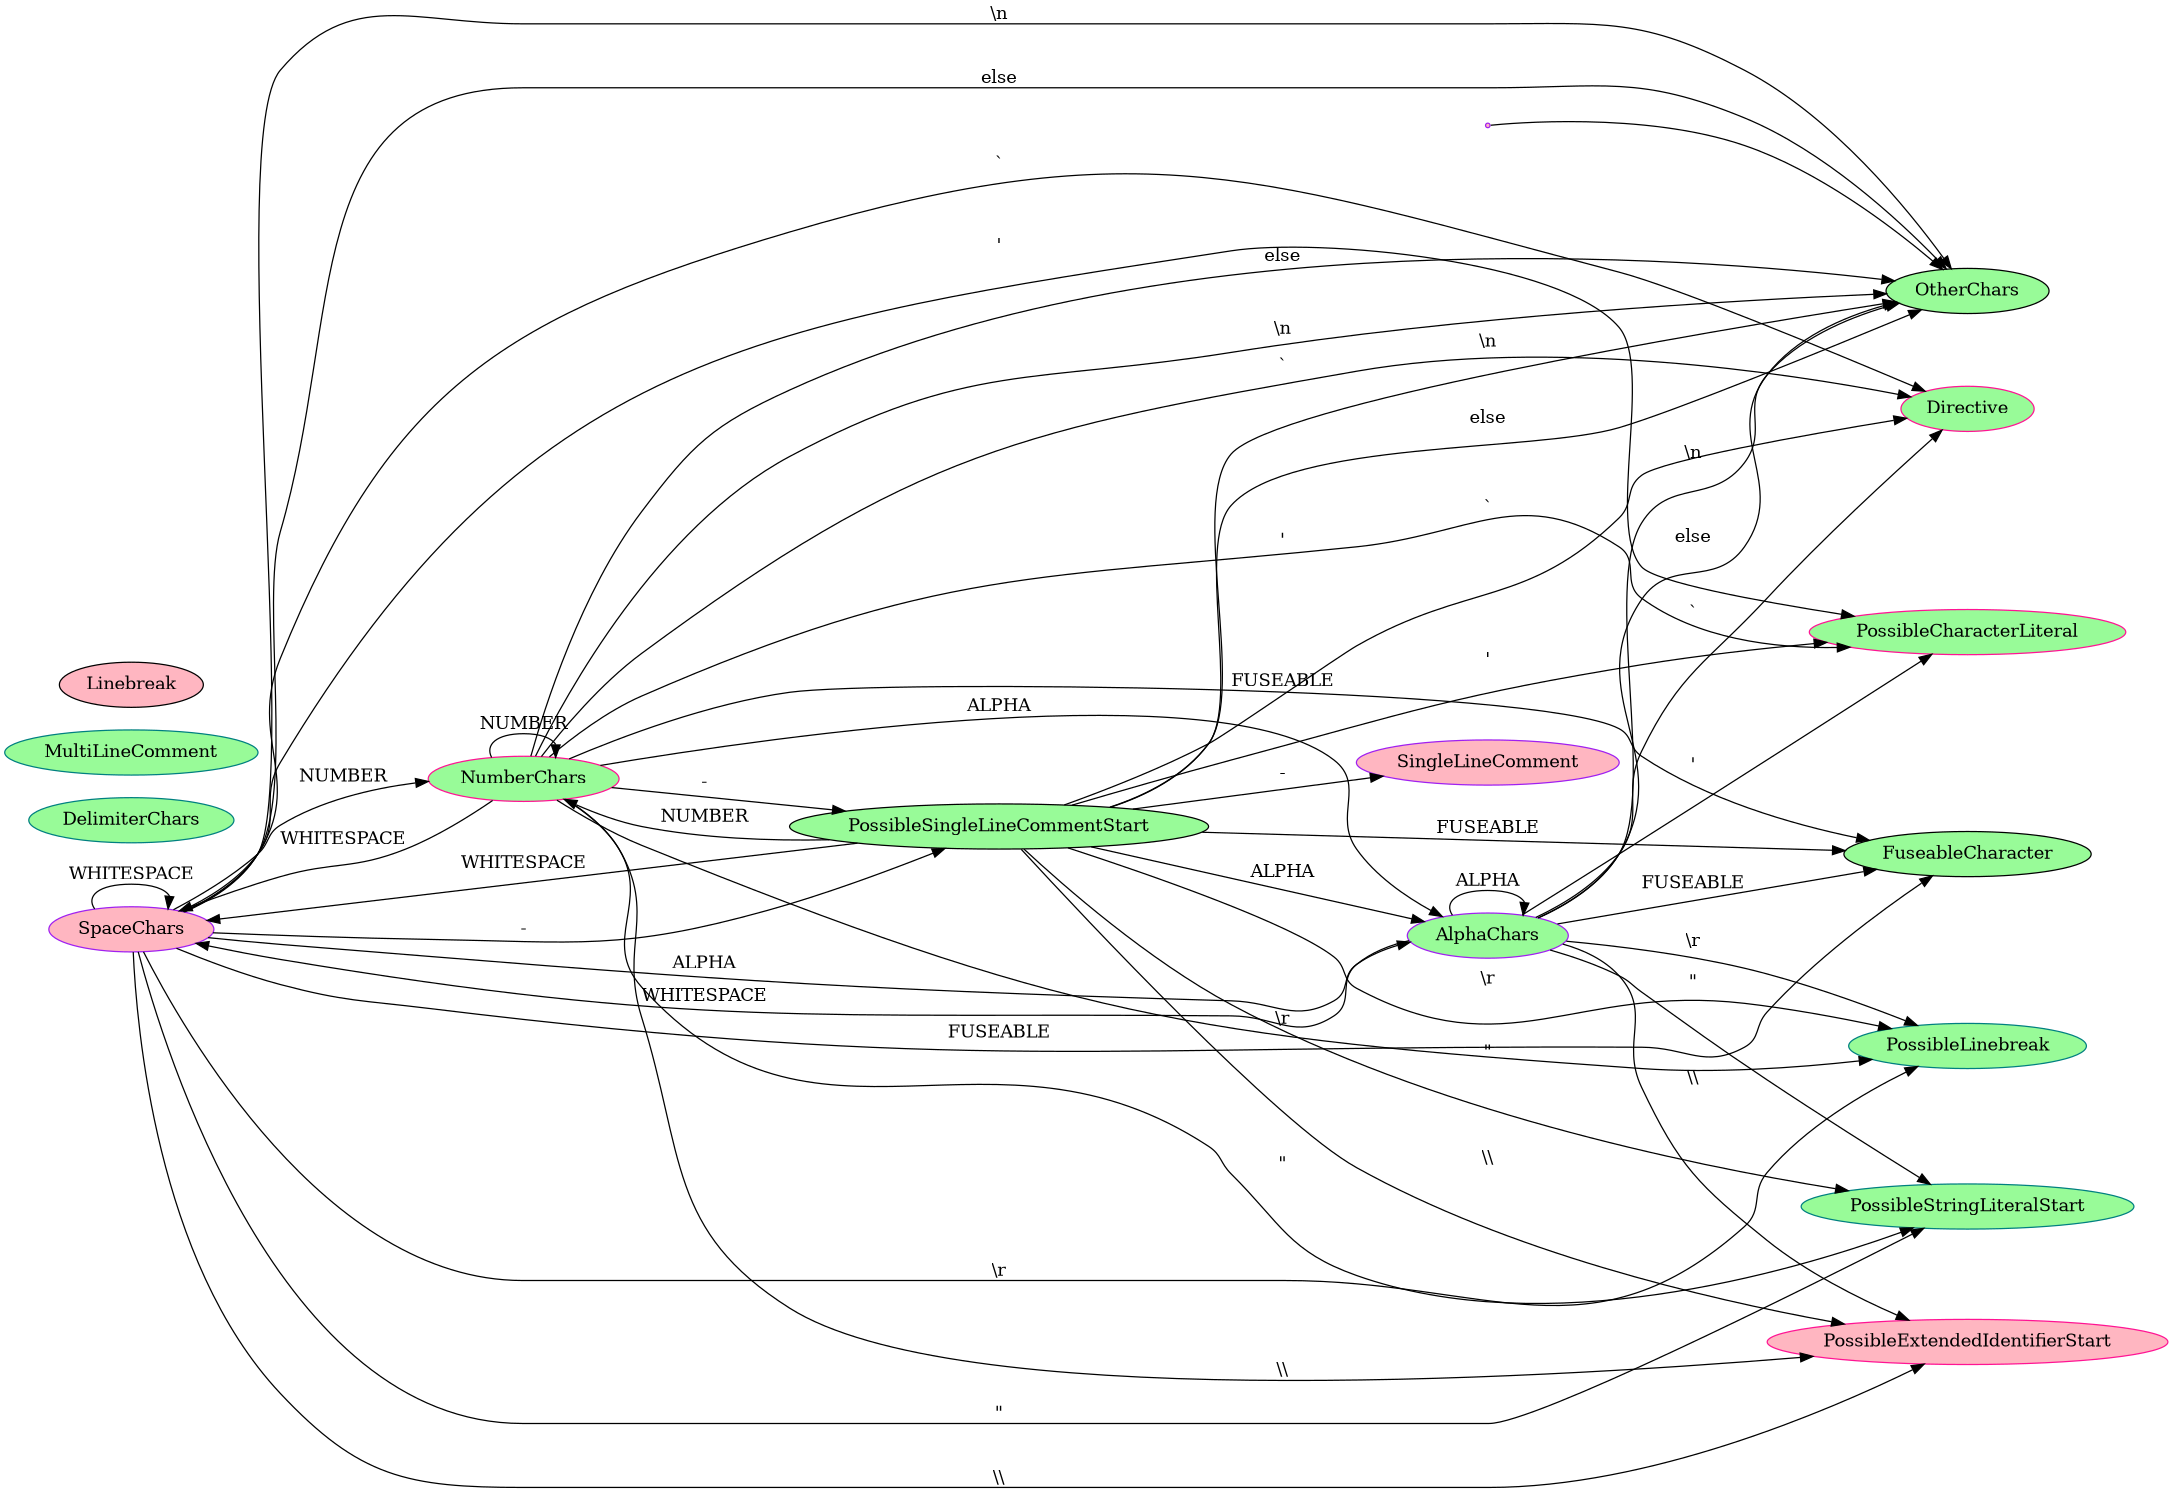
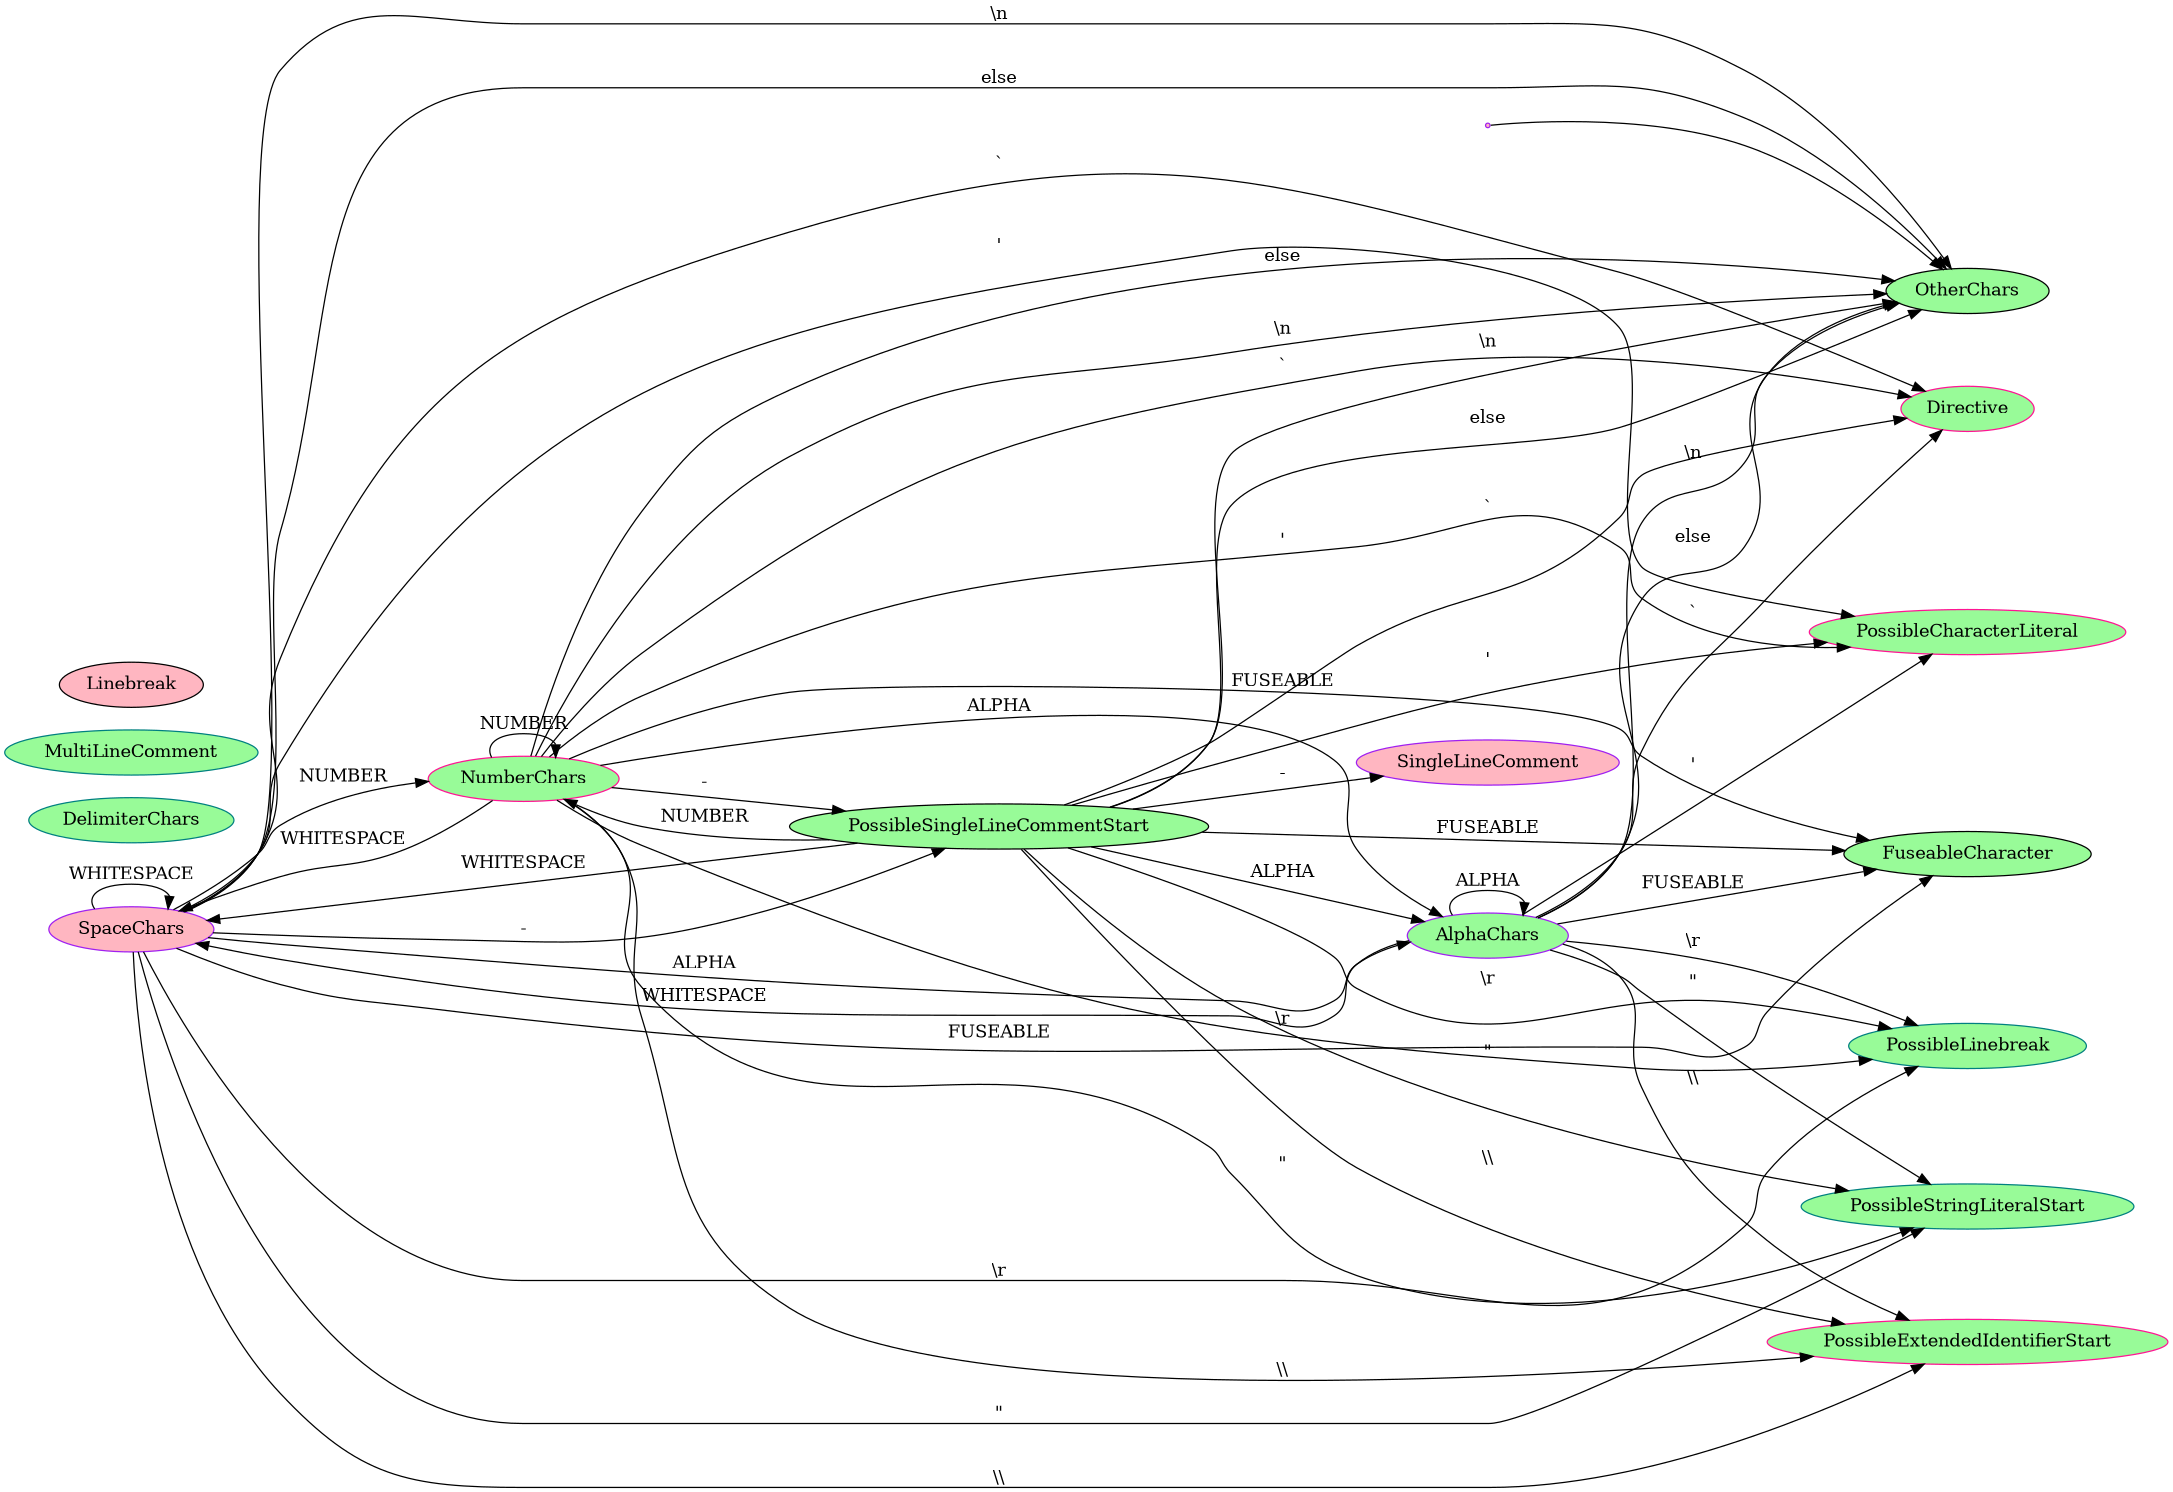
  digraph {
    rankdir=LR
    node [color=purple fillcolor=palegreen shape=oval style=filled]
    n00 [fillcolor=lightpink shape=point]
    n15 [color=black label=OtherChars]
    n01 [fillcolor=lightpink label=SpaceChars]
    n02 [color=deeppink label=NumberChars]
    n03 [label=AlphaChars]
    n05 [color=black label=PossibleSingleLineCommentStart]
    n06 [color=teal label=PossibleLinebreak]
    n07 [color=deeppink label=PossibleCharacterLiteral]
    n08 [color=teal label=PossibleStringLiteralStart]
-   n09 [color=deeppink fillcolor=lightpink label=PossibleExtendedIdentifierStart]
+   n09 [color=deeppink label=PossibleExtendedIdentifierStart]
    n13 [color=deeppink label=Directive]
    n14 [color=black label=FuseableCharacter]
    n10 [fillcolor=lightpink label=SingleLineComment]
    n04 [color=teal label=DelimiterChars]
    n11 [color=teal label=MultiLineComment]
    n12 [color=black fillcolor=lightpink label=Linebreak]
    n00 -> n15
    n01 -> n15 [label="\\n"]
    n01 -> n15 [label=else]
    n01 -> n01 [label=WHITESPACE]
    n01 -> n02 [label=NUMBER]
    n01 -> n03 [label=ALPHA]
    n01 -> n05 [label="-"]
    n01 -> n06 [label="\\r"]
    n01 -> n07 [label="'"]
    n01 -> n08 [label="\""]
    n01 -> n09 [label="\\\\"]
    n01 -> n13 [label="`"]
    n01 -> n14 [label=FUSEABLE]
    n02 -> n15 [label="\\n"]
    n02 -> n15 [label=else]
    n02 -> n01 [label=WHITESPACE]
    n02 -> n02 [label=NUMBER]
    n02 -> n03 [label=ALPHA]
    n02 -> n05 [label="-"]
    n02 -> n06 [label="\\r"]
    n02 -> n07 [label="'"]
    n02 -> n08 [label="\""]
    n02 -> n09 [label="\\\\"]
    n02 -> n13 [label="`"]
    n02 -> n14 [label=FUSEABLE]
    n03 -> n15 [label="\\n"]
    n03 -> n15 [label=else]
    n03 -> n01 [label=WHITESPACE]
    n03 -> n03 [label=ALPHA]
    n03 -> n06 [label="\\r"]
    n03 -> n07 [label="'"]
    n03 -> n08 [label="\""]
    n03 -> n09 [label="\\\\"]
    n03 -> n13 [label="`"]
    n03 -> n14 [label=FUSEABLE]
    n05 -> n15 [label="\\n"]
    n05 -> n15 [label=else]
    n05 -> n01 [label=WHITESPACE]
    n05 -> n02 [label=NUMBER]
    n05 -> n03 [label=ALPHA]
    n05 -> n06 [label="\\r"]
    n05 -> n07 [label="'"]
    n05 -> n08 [label="\""]
    n05 -> n09 [label="\\\\"]
    n05 -> n13 [label="`"]
    n05 -> n14 [label=FUSEABLE]
    n05 -> n10 [label="-"]
  }
